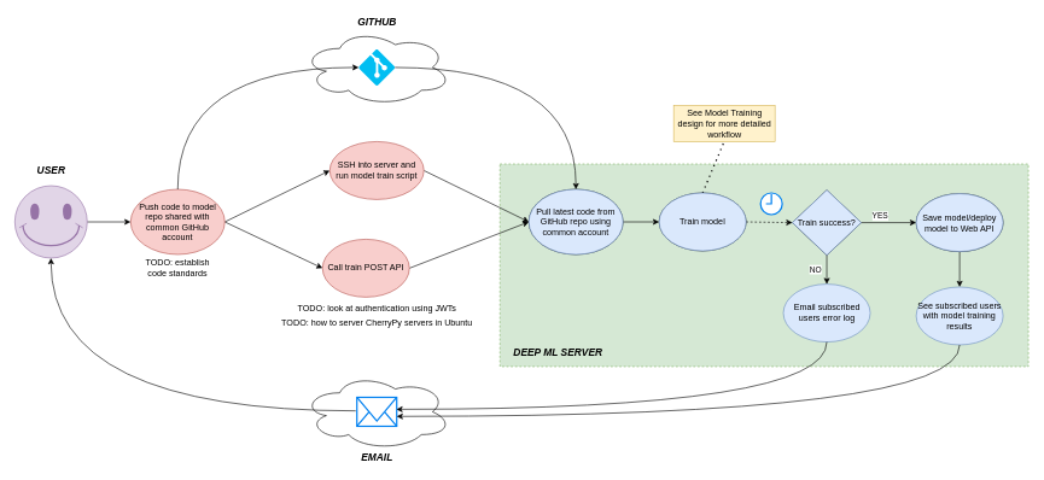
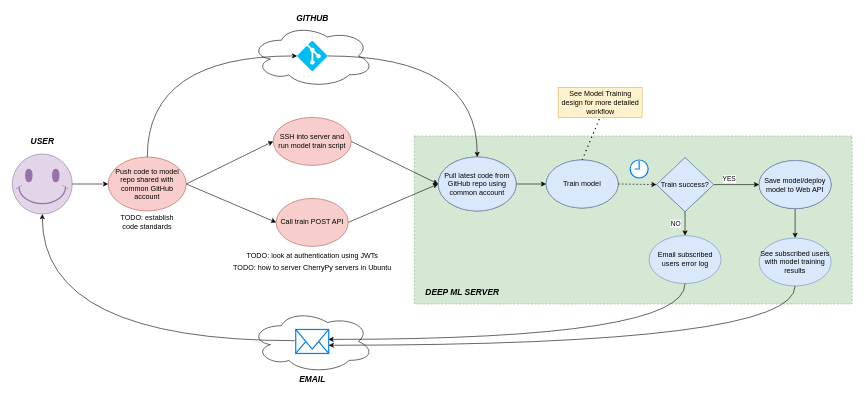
  <mxCell id="0" />
  <mxCell id="1" parent="0" />
  <mxCell id="2" value="" style="ellipse;shape=cloud;whiteSpace=wrap;html=1;shadow=0;strokeColor=#000000;fillColor=#FFFFFF;" vertex="1" parent="1"><mxGeometry x="417.5" y="516" width="205" height="105" as="geometry" /></mxCell>
  <mxCell id="3" value="" style="ellipse;shape=cloud;whiteSpace=wrap;html=1;shadow=0;strokeColor=#000000;fillColor=#FFFFFF;" vertex="1" parent="1"><mxGeometry x="417.5" y="40" width="205" height="105" as="geometry" /></mxCell>
  <mxCell id="4" value="" style="rounded=0;whiteSpace=wrap;html=1;strokeColor=#82b366;fillColor=#d5e8d4;shadow=0;dashed=1;" vertex="1" parent="1"><mxGeometry x="690" y="226" width="730" height="280" as="geometry" /></mxCell>
  <mxCell id="5" style="edgeStyle=orthogonalEdgeStyle;rounded=0;orthogonalLoop=1;jettySize=auto;html=1;entryX=0;entryY=0.5;entryDx=0;entryDy=0;" edge="1" parent="1" source="6" target="9"><mxGeometry relative="1" as="geometry" /></mxCell>
  <mxCell id="6" value="" style="verticalLabelPosition=bottom;verticalAlign=top;html=1;shape=mxgraph.basic.smiley;fillColor=#e1d5e7;strokeColor=#9673a6;" vertex="1" parent="1"><mxGeometry x="20" y="256" width="100" height="100" as="geometry" /></mxCell>
  <mxCell id="7" style="edgeStyle=none;rounded=0;orthogonalLoop=1;jettySize=auto;html=1;entryX=0;entryY=0.5;entryDx=0;entryDy=0;exitX=1;exitY=0.5;exitDx=0;exitDy=0;" edge="1" parent="1" source="9" target="11"><mxGeometry relative="1" as="geometry"><mxPoint x="380.658" y="276.804" as="sourcePoint" /></mxGeometry></mxCell>
  <mxCell id="8" style="edgeStyle=none;rounded=0;orthogonalLoop=1;jettySize=auto;html=1;entryX=0;entryY=0.5;entryDx=0;entryDy=0;exitX=1;exitY=0.5;exitDx=0;exitDy=0;" edge="1" parent="1" source="9" target="20"><mxGeometry relative="1" as="geometry"><mxPoint x="382.694" y="331.347" as="sourcePoint" /></mxGeometry></mxCell>
  <mxCell id="9" value="Push code to model repo shared with common GitHub account" style="ellipse;whiteSpace=wrap;html=1;fillColor=#f8cecc;strokeColor=#b85450;" vertex="1" parent="1"><mxGeometry x="180" y="261" width="130" height="90" as="geometry" /></mxCell>
  <mxCell id="10" style="edgeStyle=none;rounded=0;orthogonalLoop=1;jettySize=auto;html=1;entryX=0;entryY=0.5;entryDx=0;entryDy=0;exitX=1;exitY=0.5;exitDx=0;exitDy=0;" edge="1" parent="1" source="11" target="13"><mxGeometry relative="1" as="geometry" /></mxCell>
  <mxCell id="11" value="SSH into server and run model train script" style="ellipse;whiteSpace=wrap;html=1;fillColor=#f8cecc;strokeColor=#b85450;" vertex="1" parent="1"><mxGeometry x="455" y="195" width="130" height="80" as="geometry" /></mxCell>
  <mxCell id="12" style="edgeStyle=orthogonalEdgeStyle;rounded=0;orthogonalLoop=1;jettySize=auto;html=1;entryX=0;entryY=0.5;entryDx=0;entryDy=0;" edge="1" parent="1" source="13" target="14"><mxGeometry relative="1" as="geometry" /></mxCell>
  <mxCell id="13" value="Pull latest code from GitHub repo using common account" style="ellipse;whiteSpace=wrap;html=1;" vertex="1" parent="1"><mxGeometry x="730" y="261" width="130" height="90" as="geometry" /></mxCell>
  <mxCell id="14" value="Train model" style="ellipse;whiteSpace=wrap;html=1;" vertex="1" parent="1"><mxGeometry x="910" y="266" width="120" height="80" as="geometry" /></mxCell>
  <mxCell id="15" value="" style="endArrow=classic;html=1;exitX=1;exitY=0.5;exitDx=0;exitDy=0;dashed=1;entryX=0;entryY=0.5;entryDx=0;entryDy=0;" edge="1" parent="1" source="14" target="29"><mxGeometry width="50" height="50" relative="1" as="geometry"><mxPoint x="880" y="336" as="sourcePoint" /><mxPoint x="1075" y="347" as="targetPoint" /></mxGeometry></mxCell>
  <mxCell id="16" style="edgeStyle=none;rounded=0;orthogonalLoop=1;jettySize=auto;html=1;entryX=0.5;entryY=0;entryDx=0;entryDy=0;" edge="1" parent="1" source="17" target="21"><mxGeometry relative="1" as="geometry" /></mxCell>
  <mxCell id="17" value="Save model/deploy model to Web API" style="ellipse;whiteSpace=wrap;html=1;" vertex="1" parent="1"><mxGeometry x="1265" y="267" width="120" height="80" as="geometry" /></mxCell>
  <mxCell id="18" value="" style="html=1;verticalLabelPosition=bottom;align=center;labelBackgroundColor=#ffffff;verticalAlign=top;strokeWidth=2;strokeColor=#0080F0;shadow=0;dashed=0;shape=mxgraph.ios7.icons.clock;" vertex="1" parent="1"><mxGeometry x="1050" y="266" width="30" height="30" as="geometry" /></mxCell>
  <mxCell id="19" style="edgeStyle=none;rounded=0;orthogonalLoop=1;jettySize=auto;html=1;entryX=0;entryY=0.5;entryDx=0;entryDy=0;exitX=1;exitY=0.5;exitDx=0;exitDy=0;" edge="1" parent="1" source="20" target="13"><mxGeometry relative="1" as="geometry" /></mxCell>
- <mxCell id="20" value="Call train POST API" style="ellipse;whiteSpace=wrap;html=1;fillColor=#f8cecc;strokeColor=#b85450;" vertex="1" parent="1"><mxGeometry x="445" y="330" width="120" height="80" as="geometry" /></mxCell>
+ <mxCell id="20" value="Call train POST API" style="ellipse;whiteSpace=wrap;html=1;fillColor=#f8cecc;strokeColor=#b85450;" vertex="1" parent="1"><mxGeometry x="460" y="330" width="120" height="80" as="geometry" /></mxCell>
  <mxCell id="21" value="See subscribed users with model training results" style="ellipse;whiteSpace=wrap;html=1;fillColor=#dae8fc;strokeColor=#6c8ebf;" vertex="1" parent="1"><mxGeometry x="1265" y="396" width="120" height="80" as="geometry" /></mxCell>
  <mxCell id="22" value="TODO: look at authentication using JWTs" style="text;html=1;align=center;verticalAlign=middle;resizable=0;points=[];autosize=1;" vertex="1" parent="1"><mxGeometry x="405" y="416" width="230" height="20" as="geometry" /></mxCell>
  <mxCell id="23" value="TODO: how to server CherryPy servers in Ubuntu" style="text;html=1;align=center;verticalAlign=middle;resizable=0;points=[];autosize=1;" vertex="1" parent="1"><mxGeometry x="380" y="436" width="280" height="20" as="geometry" /></mxCell>
  <mxCell id="24" value="TODO: establish code standards" style="text;html=1;strokeColor=none;fillColor=none;align=center;verticalAlign=middle;whiteSpace=wrap;rounded=0;dashed=1;" vertex="1" parent="1"><mxGeometry x="195" y="360" width="100" height="20" as="geometry" /></mxCell>
  <mxCell id="25" style="edgeStyle=none;rounded=0;orthogonalLoop=1;jettySize=auto;html=1;entryX=0;entryY=0.5;entryDx=0;entryDy=0;exitX=1;exitY=0.5;exitDx=0;exitDy=0;" edge="1" parent="1" source="29" target="17"><mxGeometry relative="1" as="geometry"><mxPoint x="1189" y="306.498" as="sourcePoint" /></mxGeometry></mxCell>
  <mxCell id="26" value="YES" style="edgeLabel;html=1;align=center;verticalAlign=middle;resizable=0;points=[];" vertex="1" connectable="0" parent="25"><mxGeometry x="-0.331" y="2" relative="1" as="geometry"><mxPoint y="-7.33" as="offset" /></mxGeometry></mxCell>
  <mxCell id="27" style="edgeStyle=none;rounded=0;orthogonalLoop=1;jettySize=auto;html=1;entryX=0.5;entryY=0;entryDx=0;entryDy=0;" edge="1" parent="1" source="29" target="30"><mxGeometry relative="1" as="geometry"><mxPoint x="1141.5" y="407" as="targetPoint" /></mxGeometry></mxCell>
  <mxCell id="28" value="NO" style="edgeLabel;html=1;align=center;verticalAlign=middle;resizable=0;points=[];" vertex="1" connectable="0" parent="27"><mxGeometry x="-0.437" y="-2" relative="1" as="geometry"><mxPoint x="-14.5" y="8" as="offset" /></mxGeometry></mxCell>
  <mxCell id="29" value="Train success?" style="rhombus;whiteSpace=wrap;html=1;fillColor=#FFFFFF;" vertex="1" parent="1"><mxGeometry x="1094" y="262" width="95" height="90" as="geometry" /></mxCell>
  <mxCell id="30" value="Email subscribed users error log" style="ellipse;whiteSpace=wrap;html=1;strokeColor=#6c8ebf;fillColor=#dae8fc;" vertex="1" parent="1"><mxGeometry x="1081.5" y="392" width="120" height="80" as="geometry" /></mxCell>
  <mxCell id="31" value="&lt;i&gt;&lt;b&gt;&lt;font style=&quot;font-size: 14px&quot;&gt;USER&lt;/font&gt;&lt;/b&gt;&lt;/i&gt;" style="text;html=1;align=center;verticalAlign=middle;resizable=0;points=[];autosize=1;" vertex="1" parent="1"><mxGeometry x="45" y="225" width="50" height="20" as="geometry" /></mxCell>
  <mxCell id="32" value="&lt;i&gt;&lt;b&gt;&lt;font style=&quot;font-size: 14px&quot;&gt;DEEP ML SERVER&lt;/font&gt;&lt;/b&gt;&lt;/i&gt;" style="text;html=1;align=center;verticalAlign=middle;resizable=0;points=[];autosize=1;" vertex="1" parent="1"><mxGeometry x="700" y="476" width="140" height="20" as="geometry" /></mxCell>
  <mxCell id="33" value="" style="endArrow=none;dashed=1;html=1;dashPattern=1 3;strokeWidth=2;exitX=0.5;exitY=0;exitDx=0;exitDy=0;entryX=0.494;entryY=1.026;entryDx=0;entryDy=0;entryPerimeter=0;" edge="1" parent="1" source="14" target="34"><mxGeometry width="50" height="50" relative="1" as="geometry"><mxPoint x="720" y="386" as="sourcePoint" /><mxPoint x="990" y="146" as="targetPoint" /></mxGeometry></mxCell>
  <mxCell id="34" value="See Model Training &lt;br&gt;design for more detailed &lt;br&gt;workflow" style="text;html=1;align=center;verticalAlign=middle;resizable=0;points=[];autosize=1;strokeColor=#d6b656;fillColor=#fff2cc;" vertex="1" parent="1"><mxGeometry x="930" y="145" width="140" height="50" as="geometry" /></mxCell>
  <mxCell id="35" value="Pull latest code from GitHub repo using common account" style="ellipse;whiteSpace=wrap;html=1;fillColor=#dae8fc;strokeColor=#6c8ebf;" vertex="1" parent="1"><mxGeometry x="730" y="261" width="130" height="90" as="geometry" /></mxCell>
  <mxCell id="36" value="Train model" style="ellipse;whiteSpace=wrap;html=1;fillColor=#dae8fc;strokeColor=#6c8ebf;" vertex="1" parent="1"><mxGeometry x="910" y="266" width="120" height="80" as="geometry" /></mxCell>
  <mxCell id="37" value="Train success?" style="rhombus;whiteSpace=wrap;html=1;fillColor=#dae8fc;strokeColor=#6c8ebf;" vertex="1" parent="1"><mxGeometry x="1094" y="262" width="95" height="90" as="geometry" /></mxCell>
  <mxCell id="38" value="Save model/deploy model to Web API" style="ellipse;whiteSpace=wrap;html=1;fillColor=#dae8fc;strokeColor=#6c8ebf;" vertex="1" parent="1"><mxGeometry x="1265" y="267" width="120" height="80" as="geometry" /></mxCell>
  <mxCell id="39" value="" style="verticalLabelPosition=bottom;html=1;verticalAlign=top;align=center;strokeColor=none;fillColor=#00BEF2;shape=mxgraph.azure.git_repository;shadow=0;dashed=1;" vertex="1" parent="1"><mxGeometry x="495" y="67.5" width="50" height="50" as="geometry" /></mxCell>
  <mxCell id="40" value="" style="endArrow=classic;html=1;edgeStyle=orthogonalEdgeStyle;curved=1;exitX=1;exitY=0.5;exitDx=0;exitDy=0;entryX=0.5;entryY=0;entryDx=0;entryDy=0;exitPerimeter=0;" edge="1" parent="1" source="39" target="35"><mxGeometry width="50" height="50" relative="1" as="geometry"><mxPoint x="690" y="145" as="sourcePoint" /><mxPoint x="740" y="95" as="targetPoint" /></mxGeometry></mxCell>
  <mxCell id="41" value="" style="endArrow=classic;html=1;edgeStyle=orthogonalEdgeStyle;curved=1;exitX=0.5;exitY=0;exitDx=0;exitDy=0;entryX=0;entryY=0.5;entryDx=0;entryDy=0;entryPerimeter=0;" edge="1" parent="1" source="9" target="39"><mxGeometry width="50" height="50" relative="1" as="geometry"><mxPoint x="805" y="271" as="sourcePoint" /><mxPoint x="555" y="51" as="targetPoint" /></mxGeometry></mxCell>
  <mxCell id="42" value="&lt;b&gt;&lt;i&gt;&lt;font style=&quot;font-size: 14px&quot;&gt;GITHUB&lt;/font&gt;&lt;/i&gt;&lt;/b&gt;" style="text;html=1;align=center;verticalAlign=middle;resizable=0;points=[];autosize=1;" vertex="1" parent="1"><mxGeometry x="485" y="20" width="70" height="20" as="geometry" /></mxCell>
  <mxCell id="43" value="" style="html=1;verticalLabelPosition=bottom;align=center;labelBackgroundColor=#ffffff;verticalAlign=top;strokeWidth=2;strokeColor=#0080F0;shadow=0;dashed=0;shape=mxgraph.ios7.icons.mail;fillColor=#FFFFFF;" vertex="1" parent="1"><mxGeometry x="492.5" y="548.5" width="55" height="40" as="geometry" /></mxCell>
  <mxCell id="44" value="&lt;b&gt;&lt;i&gt;&lt;font style=&quot;font-size: 14px&quot;&gt;EMAIL&lt;/font&gt;&lt;/i&gt;&lt;/b&gt;" style="text;html=1;align=center;verticalAlign=middle;resizable=0;points=[];autosize=1;" vertex="1" parent="1"><mxGeometry x="490" y="621" width="60" height="20" as="geometry" /></mxCell>
  <mxCell id="45" value="" style="endArrow=classic;html=1;exitX=0.5;exitY=1;exitDx=0;exitDy=0;entryX=0.991;entryY=0.413;entryDx=0;entryDy=0;entryPerimeter=0;edgeStyle=orthogonalEdgeStyle;curved=1;" edge="1" parent="1" source="30" target="43"><mxGeometry width="50" height="50" relative="1" as="geometry"><mxPoint x="920" y="626" as="sourcePoint" /><mxPoint x="970" y="576" as="targetPoint" /></mxGeometry></mxCell>
  <mxCell id="46" value="" style="endArrow=classic;html=1;exitX=0.5;exitY=1;exitDx=0;exitDy=0;edgeStyle=orthogonalEdgeStyle;curved=1;entryX=0.998;entryY=0.658;entryDx=0;entryDy=0;entryPerimeter=0;" edge="1" parent="1" source="21" target="43"><mxGeometry width="50" height="50" relative="1" as="geometry"><mxPoint x="1151.5" y="482" as="sourcePoint" /><mxPoint x="760" y="596" as="targetPoint" /></mxGeometry></mxCell>
  <mxCell id="47" value="" style="endArrow=classic;html=1;exitX=-0.03;exitY=0.467;exitDx=0;exitDy=0;edgeStyle=orthogonalEdgeStyle;curved=1;entryX=0.5;entryY=1;entryDx=0;entryDy=0;entryPerimeter=0;exitPerimeter=0;" edge="1" parent="1" source="43" target="6"><mxGeometry width="50" height="50" relative="1" as="geometry"><mxPoint x="1151.5" y="482" as="sourcePoint" /><mxPoint x="70" y="366" as="targetPoint" /></mxGeometry></mxCell>
